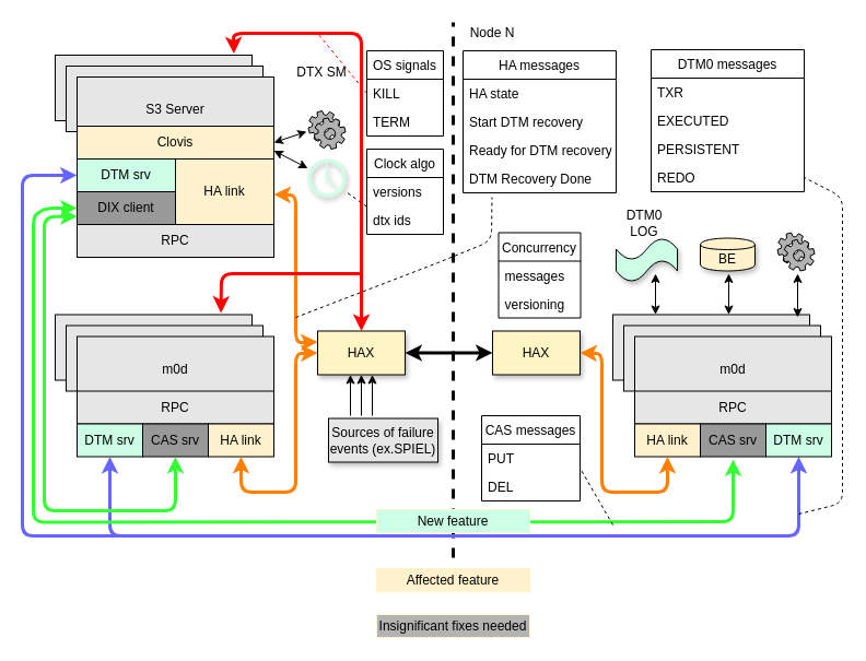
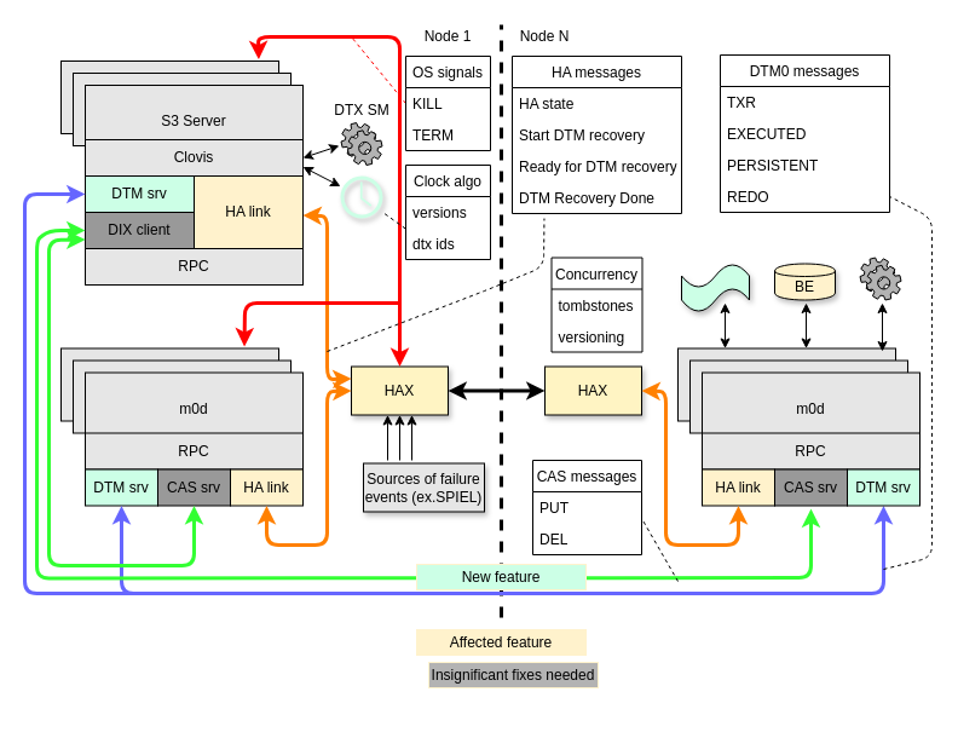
  <mxCell id="0" />
  <mxCell id="1" parent="0" />
  <mxCell id="2" value="" style="endArrow=none;dashed=1;html=1;strokeWidth=3;" edge="1" parent="1"><mxGeometry width="50" height="50" relative="1" as="geometry"><mxPoint x="414" y="510" as="sourcePoint" /><mxPoint x="414" y="20" as="targetPoint" /></mxGeometry></mxCell>
  <mxCell id="3" value="HAX" style="rounded=0;whiteSpace=wrap;html=1;fillColor=#FFF4C3;shadow=1;" vertex="1" parent="1"><mxGeometry x="290" y="302.5" width="80" height="40" as="geometry" /></mxCell>
  <mxCell id="4" value="HAX" style="rounded=0;whiteSpace=wrap;html=1;fillColor=#FFF4C3;shadow=1;" vertex="1" parent="1"><mxGeometry x="450" y="302.5" width="80" height="40" as="geometry" /></mxCell>
  <mxCell id="5" value="S3" style="rounded=0;whiteSpace=wrap;html=1;fillColor=#E6E6E6;" vertex="1" parent="1"><mxGeometry x="50" y="50" width="180" height="60" as="geometry" /></mxCell>
  <mxCell id="6" value="" style="rounded=0;whiteSpace=wrap;html=1;fillColor=#E6E6E6;" vertex="1" parent="1"><mxGeometry x="60" y="60" width="180" height="60" as="geometry" /></mxCell>
  <mxCell id="7" value="" style="endArrow=classic;startArrow=classic;html=1;entryX=0;entryY=0.5;entryDx=0;entryDy=0;exitX=1;exitY=0.5;exitDx=0;exitDy=0;fillColor=#E6E6E6;strokeWidth=3;" edge="1" parent="1" source="3" target="4"><mxGeometry width="50" height="50" relative="1" as="geometry"><mxPoint x="350" y="352.5" as="sourcePoint" /><mxPoint x="400" y="302.5" as="targetPoint" /></mxGeometry></mxCell>
  <mxCell id="8" value="S3 Server" style="rounded=0;whiteSpace=wrap;html=1;fillColor=#E6E6E6;" vertex="1" parent="1"><mxGeometry x="70" y="70" width="180" height="60" as="geometry" /></mxCell>
- <mxCell id="9" value="Clovis" style="rounded=0;whiteSpace=wrap;html=1;fillColor=#FFF2CC;" vertex="1" parent="1"><mxGeometry x="70" y="115" width="180" height="30" as="geometry" /></mxCell>
+ <mxCell id="9" value="Clovis" style="rounded=0;whiteSpace=wrap;html=1;fillColor=#e6e6e6;" vertex="1" parent="1"><mxGeometry x="70" y="115" width="180" height="30" as="geometry" /></mxCell>
  <mxCell id="10" value="RPC" style="rounded=0;whiteSpace=wrap;html=1;fillColor=#E6E6E6;" vertex="1" parent="1"><mxGeometry x="70" y="205" width="180" height="30" as="geometry" /></mxCell>
  <mxCell id="11" value="DTM srv" style="rounded=0;whiteSpace=wrap;html=1;fillColor=#CCFFE6;" vertex="1" parent="1"><mxGeometry x="70" y="145" width="90" height="30" as="geometry" /></mxCell>
  <mxCell id="12" value="DIX client" style="rounded=0;whiteSpace=wrap;html=1;fillColor=#999999;" vertex="1" parent="1"><mxGeometry x="70" y="175" width="90" height="30" as="geometry" /></mxCell>
  <mxCell id="13" value="Sources of failure events (ex.SPIEL)" style="rounded=0;whiteSpace=wrap;html=1;fillColor=#E6E6E6;shadow=1;" vertex="1" parent="1"><mxGeometry x="300" y="382.5" width="100" height="40" as="geometry" /></mxCell>
  <mxCell id="14" value="" style="endArrow=classic;html=1;entryX=0.5;entryY=1;entryDx=0;entryDy=0;fillColor=#E6E6E6;" edge="1" parent="1" target="3"><mxGeometry width="50" height="50" relative="1" as="geometry"><mxPoint x="330" y="380" as="sourcePoint" /><mxPoint x="400" y="212.5" as="targetPoint" /></mxGeometry></mxCell>
  <mxCell id="15" value="" style="endArrow=classic;html=1;entryX=0.5;entryY=1;entryDx=0;entryDy=0;fillColor=#E6E6E6;" edge="1" parent="1"><mxGeometry width="50" height="50" relative="1" as="geometry"><mxPoint x="340" y="380" as="sourcePoint" /><mxPoint x="340" y="342.5" as="targetPoint" /></mxGeometry></mxCell>
  <mxCell id="16" value="" style="endArrow=classic;html=1;entryX=0.5;entryY=1;entryDx=0;entryDy=0;fillColor=#E6E6E6;" edge="1" parent="1"><mxGeometry width="50" height="50" relative="1" as="geometry"><mxPoint x="320" y="380" as="sourcePoint" /><mxPoint x="320" y="342.5" as="targetPoint" /></mxGeometry></mxCell>
  <mxCell id="17" value="S3" style="rounded=0;whiteSpace=wrap;html=1;fillColor=#E6E6E6;" vertex="1" parent="1"><mxGeometry x="50" y="287.5" width="180" height="60" as="geometry" /></mxCell>
  <mxCell id="18" value="" style="rounded=0;whiteSpace=wrap;html=1;fillColor=#E6E6E6;" vertex="1" parent="1"><mxGeometry x="60" y="297.5" width="180" height="60" as="geometry" /></mxCell>
  <mxCell id="19" value="m0d" style="rounded=0;whiteSpace=wrap;html=1;fillColor=#E6E6E6;" vertex="1" parent="1"><mxGeometry x="70" y="307.5" width="180" height="60" as="geometry" /></mxCell>
  <mxCell id="20" value="RPC" style="rounded=0;whiteSpace=wrap;html=1;fillColor=#E6E6E6;" vertex="1" parent="1"><mxGeometry x="70" y="357.5" width="180" height="30" as="geometry" /></mxCell>
  <mxCell id="21" value="S3" style="rounded=0;whiteSpace=wrap;html=1;fillColor=#E6E6E6;" vertex="1" parent="1"><mxGeometry x="560" y="287.5" width="180" height="60" as="geometry" /></mxCell>
  <mxCell id="22" value="" style="rounded=0;whiteSpace=wrap;html=1;fillColor=#E6E6E6;" vertex="1" parent="1"><mxGeometry x="570" y="297.5" width="180" height="60" as="geometry" /></mxCell>
  <mxCell id="23" value="m0d" style="rounded=0;whiteSpace=wrap;html=1;fillColor=#E6E6E6;" vertex="1" parent="1"><mxGeometry x="580" y="307.5" width="180" height="60" as="geometry" /></mxCell>
  <mxCell id="24" value="RPC" style="rounded=0;whiteSpace=wrap;html=1;fillColor=#E6E6E6;" vertex="1" parent="1"><mxGeometry x="580" y="357.5" width="180" height="30" as="geometry" /></mxCell>
  <mxCell id="25" value="HA link" style="rounded=0;whiteSpace=wrap;html=1;fillColor=#FFF2CC;" vertex="1" parent="1"><mxGeometry x="580" y="387.5" width="60" height="30" as="geometry" /></mxCell>
  <mxCell id="26" value="DTM srv" style="rounded=0;whiteSpace=wrap;html=1;fillColor=#CCFFE6;" vertex="1" parent="1"><mxGeometry x="70" y="387.5" width="60" height="30" as="geometry" /></mxCell>
  <mxCell id="27" value="CAS srv" style="rounded=0;whiteSpace=wrap;html=1;fillColor=#999999;" vertex="1" parent="1"><mxGeometry x="130" y="387.5" width="60" height="30" as="geometry" /></mxCell>
  <mxCell id="28" value="HA link" style="rounded=0;whiteSpace=wrap;html=1;fillColor=#FFF2CC;" vertex="1" parent="1"><mxGeometry x="190" y="387.5" width="60" height="30" as="geometry" /></mxCell>
  <mxCell id="29" value="BE" style="shape=cylinder;whiteSpace=wrap;html=1;boundedLbl=1;backgroundOutline=1;shadow=1;fillColor=#FFF2CC;" vertex="1" parent="1"><mxGeometry x="640" y="217.5" width="50" height="30" as="geometry" /></mxCell>
  <mxCell id="30" value="" style="endArrow=classic;startArrow=classic;html=1;exitX=0.5;exitY=1;exitDx=0;exitDy=0;strokeColor=#6666FF;shadow=0;strokeWidth=3;" edge="1" parent="1"><mxGeometry width="50" height="50" relative="1" as="geometry"><mxPoint x="730" y="417.5" as="sourcePoint" /><mxPoint x="100" y="417.5" as="targetPoint" /><Array as="points"><mxPoint x="730" y="490" /><mxPoint x="100" y="490" /></Array></mxGeometry></mxCell>
  <mxCell id="31" value="" style="endArrow=classic;startArrow=classic;html=1;fillColor=#303EFF;exitX=0.5;exitY=1;exitDx=0;exitDy=0;entryX=0;entryY=0.5;entryDx=0;entryDy=0;strokeColor=#FF8000;strokeWidth=3;" edge="1" parent="1" source="28" target="3"><mxGeometry width="50" height="50" relative="1" as="geometry"><mxPoint x="240" y="380" as="sourcePoint" /><mxPoint x="270" y="330" as="targetPoint" /><Array as="points"><mxPoint x="220" y="450" /><mxPoint x="270" y="450" /><mxPoint x="270" y="323" /></Array></mxGeometry></mxCell>
  <mxCell id="32" value="" style="endArrow=classic;startArrow=classic;html=1;fillColor=#303EFF;exitX=1;exitY=0.5;exitDx=0;exitDy=0;strokeColor=#FF8000;strokeWidth=3;" edge="1" parent="1" source="4"><mxGeometry width="50" height="50" relative="1" as="geometry"><mxPoint x="560" y="467.5" as="sourcePoint" /><mxPoint x="610" y="417.5" as="targetPoint" /><Array as="points"><mxPoint x="550" y="323" /><mxPoint x="550" y="450" /><mxPoint x="610" y="450" /></Array></mxGeometry></mxCell>
  <mxCell id="33" value="" style="pointerEvents=1;shadow=1;dashed=0;html=1;strokeColor=none;fillColor=#CCFFE6;labelPosition=center;verticalLabelPosition=bottom;verticalAlign=top;outlineConnect=0;align=center;shape=mxgraph.office.concepts.clock;" vertex="1" parent="1"><mxGeometry x="281" y="145" width="35" height="35" as="geometry" /></mxCell>
  <mxCell id="34" value="" style="endArrow=classic;startArrow=classic;html=1;fillColor=#303EFF;entryX=1;entryY=0.5;entryDx=0;entryDy=0;exitX=0;exitY=0.25;exitDx=0;exitDy=0;strokeColor=#FF8000;strokeWidth=3;" edge="1" parent="1" source="3"><mxGeometry width="50" height="50" relative="1" as="geometry"><mxPoint x="420" y="300" as="sourcePoint" /><mxPoint x="250" y="177.5" as="targetPoint" /><Array as="points"><mxPoint x="270" y="313" /><mxPoint x="270" y="178" /></Array></mxGeometry></mxCell>
  <mxCell id="35" value="HA link" style="rounded=0;whiteSpace=wrap;html=1;fillColor=#FFF2CC;" vertex="1" parent="1"><mxGeometry x="160" y="145" width="90" height="60" as="geometry" /></mxCell>
  <mxCell id="36" value="" style="endArrow=classic;html=1;fillColor=#303EFF;entryX=0;entryY=0.5;entryDx=0;entryDy=0;strokeColor=#6666FF;shadow=0;strokeWidth=3;" edge="1" parent="1" target="11"><mxGeometry width="50" height="50" relative="1" as="geometry"><mxPoint x="115" y="490" as="sourcePoint" /><mxPoint x="450" y="280" as="targetPoint" /><Array as="points"><mxPoint x="20" y="490" /><mxPoint x="20" y="160" /></Array></mxGeometry></mxCell>
  <mxCell id="37" value="" style="endArrow=classic;startArrow=classic;html=1;fillColor=#303EFF;exitX=0;exitY=0.5;exitDx=0;exitDy=0;strokeColor=#33FF33;strokeWidth=3;" edge="1" parent="1" source="12"><mxGeometry width="50" height="50" relative="1" as="geometry"><mxPoint x="30" y="197.5" as="sourcePoint" /><mxPoint x="670" y="420" as="targetPoint" /><Array as="points"><mxPoint x="40" y="190" /><mxPoint x="30" y="198" /><mxPoint x="30" y="477.5" /><mxPoint x="670" y="477" /></Array></mxGeometry></mxCell>
  <mxCell id="38" value="" style="endArrow=classic;startArrow=classic;html=1;fillColor=#303EFF;exitX=0;exitY=0.75;exitDx=0;exitDy=0;strokeColor=#33FF33;strokeWidth=3;" edge="1" parent="1" source="12"><mxGeometry width="50" height="50" relative="1" as="geometry"><mxPoint x="40" y="200" as="sourcePoint" /><mxPoint x="160" y="417.5" as="targetPoint" /><Array as="points"><mxPoint x="40" y="198" /><mxPoint x="40" y="467" /><mxPoint x="160" y="467" /></Array></mxGeometry></mxCell>
  <mxCell id="39" value="" style="endArrow=classic;startArrow=classic;html=1;fillColor=#303EFF;entryX=0.908;entryY=-0.023;entryDx=0;entryDy=0;entryPerimeter=0;strokeColor=#FF0000;strokeWidth=3;" edge="1" parent="1" target="5"><mxGeometry width="50" height="50" relative="1" as="geometry"><mxPoint x="330" y="302.5" as="sourcePoint" /><mxPoint x="160" y="30" as="targetPoint" /><Array as="points"><mxPoint x="330" y="30" /><mxPoint x="213" y="30" /></Array></mxGeometry></mxCell>
  <mxCell id="40" value="" style="endArrow=classic;html=1;fillColor=#303EFF;entryX=0.842;entryY=-0.027;entryDx=0;entryDy=0;entryPerimeter=0;strokeColor=#FF0000;strokeWidth=3;" edge="1" parent="1" target="17"><mxGeometry width="50" height="50" relative="1" as="geometry"><mxPoint x="330" y="250" as="sourcePoint" /><mxPoint x="450" y="220" as="targetPoint" /><Array as="points"><mxPoint x="202" y="250" /></Array></mxGeometry></mxCell>
+ <mxCell id="41" value="Node 1" style="text;html=1;strokeColor=none;fillColor=none;align=center;verticalAlign=middle;whiteSpace=wrap;rounded=0;" vertex="1" parent="1"><mxGeometry x="340" y="20" width="60" height="20" as="geometry" /></mxCell>
  <mxCell id="42" value="Node N" style="text;html=1;strokeColor=none;fillColor=none;align=center;verticalAlign=middle;whiteSpace=wrap;rounded=0;" vertex="1" parent="1"><mxGeometry x="420" y="20" width="60" height="20" as="geometry" /></mxCell>
  <mxCell id="43" value="" style="endArrow=classic;startArrow=classic;html=1;strokeColor=#000000;fillColor=#E6E6E6;" edge="1" parent="1"><mxGeometry width="50" height="50" relative="1" as="geometry"><mxPoint x="666" y="287.5" as="sourcePoint" /><mxPoint x="666" y="250" as="targetPoint" /></mxGeometry></mxCell>
  <mxCell id="44" value="" style="endArrow=none;dashed=1;html=1;strokeColor=#FF0000;fillColor=#E6E6E6;exitX=0;exitY=0.5;exitDx=0;exitDy=0;" edge="1" parent="1" source="51"><mxGeometry width="50" height="50" relative="1" as="geometry"><mxPoint x="515" y="110" as="sourcePoint" /><mxPoint x="290" y="30" as="targetPoint" /></mxGeometry></mxCell>
  <mxCell id="45" value="Affected feature" style="rounded=0;whiteSpace=wrap;html=1;shadow=0;strokeColor=#FFF2CC;fillColor=#FFF2CC;" vertex="1" parent="1"><mxGeometry x="344" y="520" width="140" height="21" as="geometry" /></mxCell>
  <mxCell id="46" value="New feature" style="rounded=0;whiteSpace=wrap;html=1;shadow=0;strokeColor=#FFF2CC;fillColor=#CCFFE6;" vertex="1" parent="1"><mxGeometry x="344" y="466" width="140" height="21" as="geometry" /></mxCell>
  <mxCell id="47" value="Clock algo" style="swimlane;fontStyle=0;childLayout=stackLayout;horizontal=1;startSize=26;fillColor=none;horizontalStack=0;resizeParent=1;resizeParentMax=0;resizeLast=0;collapsible=1;marginBottom=0;shadow=0;" vertex="1" parent="1"><mxGeometry x="335" y="136" width="70" height="78" as="geometry" /></mxCell>
  <mxCell id="48" value="versions" style="text;strokeColor=none;fillColor=none;align=left;verticalAlign=top;spacingLeft=4;spacingRight=4;overflow=hidden;rotatable=0;points=[[0,0.5],[1,0.5]];portConstraint=eastwest;shadow=0;" vertex="1" parent="47"><mxGeometry y="26" width="70" height="26" as="geometry" /></mxCell>
  <mxCell id="49" value="dtx ids" style="text;strokeColor=none;fillColor=none;align=left;verticalAlign=top;spacingLeft=4;spacingRight=4;overflow=hidden;rotatable=0;points=[[0,0.5],[1,0.5]];portConstraint=eastwest;shadow=0;" vertex="1" parent="47"><mxGeometry y="52" width="70" height="26" as="geometry" /></mxCell>
  <mxCell id="50" value="OS signals" style="swimlane;fontStyle=0;childLayout=stackLayout;horizontal=1;startSize=26;fillColor=none;horizontalStack=0;resizeParent=1;resizeParentMax=0;resizeLast=0;collapsible=1;marginBottom=0;shadow=0;" vertex="1" parent="1"><mxGeometry x="335" y="46" width="70" height="78" as="geometry" /></mxCell>
  <mxCell id="51" value="KILL" style="text;strokeColor=none;fillColor=none;align=left;verticalAlign=top;spacingLeft=4;spacingRight=4;overflow=hidden;rotatable=0;points=[[0,0.5],[1,0.5]];portConstraint=eastwest;shadow=0;" vertex="1" parent="50"><mxGeometry y="26" width="70" height="26" as="geometry" /></mxCell>
  <mxCell id="52" value="TERM" style="text;strokeColor=none;fillColor=none;align=left;verticalAlign=top;spacingLeft=4;spacingRight=4;overflow=hidden;rotatable=0;points=[[0,0.5],[1,0.5]];portConstraint=eastwest;shadow=0;" vertex="1" parent="50"><mxGeometry y="52" width="70" height="26" as="geometry" /></mxCell>
- <mxCell id="53" value="Insignificant fixes needed" style="rounded=0;whiteSpace=wrap;html=1;shadow=0;strokeColor=#FFF2CC;fillColor=#B3B3B3;" vertex="1" parent="1"><mxGeometry x="344" y="562" width="140" height="21" as="geometry" /></mxCell>
+ <mxCell id="53" value="Insignificant fixes needed" style="rounded=0;whiteSpace=wrap;html=1;shadow=0;strokeColor=#FFF2CC;fillColor=#B3B3B3;" vertex="1" parent="1"><mxGeometry x="354" y="547" width="140" height="21" as="geometry" /></mxCell>
  <mxCell id="54" value="DTM srv" style="rounded=0;whiteSpace=wrap;html=1;fillColor=#CCFFE6;" vertex="1" parent="1"><mxGeometry x="700" y="387.5" width="60" height="30" as="geometry" /></mxCell>
  <mxCell id="55" value="CAS srv" style="rounded=0;whiteSpace=wrap;html=1;fillColor=#999999;" vertex="1" parent="1"><mxGeometry x="640" y="387.5" width="60" height="30" as="geometry" /></mxCell>
  <mxCell id="56" value="" style="shape=tape;whiteSpace=wrap;html=1;size=0.5;shadow=1;fillColor=#CCFFE6;" vertex="1" parent="1"><mxGeometry x="563" y="217.5" width="56" height="40" as="geometry" /></mxCell>
  <mxCell id="57" value="" style="endArrow=classic;startArrow=classic;html=1;strokeColor=#000000;fillColor=#E6E6E6;" edge="1" parent="1"><mxGeometry width="50" height="50" relative="1" as="geometry"><mxPoint x="599" y="287.5" as="sourcePoint" /><mxPoint x="599" y="250" as="targetPoint" /></mxGeometry></mxCell>
  <mxCell id="58" value="" style="endArrow=classic;startArrow=classic;html=1;shadow=0;strokeColor=#000000;fillColor=#E6E6E6;exitX=1;exitY=0.5;exitDx=0;exitDy=0;" edge="1" parent="1" source="9"><mxGeometry width="50" height="50" relative="1" as="geometry"><mxPoint x="410" y="380" as="sourcePoint" /><mxPoint x="280" y="120" as="targetPoint" /></mxGeometry></mxCell>
  <mxCell id="59" value="" style="endArrow=classic;startArrow=classic;html=1;strokeColor=#000000;fillColor=#E6E6E6;" edge="1" parent="1"><mxGeometry width="50" height="50" relative="1" as="geometry"><mxPoint x="729" y="290" as="sourcePoint" /><mxPoint x="729" y="250" as="targetPoint" /></mxGeometry></mxCell>
  <mxCell id="60" value="" style="endArrow=none;dashed=1;html=1;exitX=-0.004;exitY=0.018;exitDx=0;exitDy=0;exitPerimeter=0;" edge="1" parent="1" source="49" target="33"><mxGeometry width="50" height="50" relative="1" as="geometry"><mxPoint x="428.75" y="520" as="sourcePoint" /><mxPoint x="480" y="110" as="targetPoint" /></mxGeometry></mxCell>
  <mxCell id="61" value="" style="shape=mxgraph.bpmn.service_task;html=1;outlineConnect=0;shadow=0;strokeColor=#000000;fillColor=#B3B3B3;" vertex="1" parent="1"><mxGeometry x="281.5" y="101" width="34" height="35" as="geometry" /></mxCell>
- <mxCell id="62" value="DTX SM" style="text;html=1;strokeColor=none;fillColor=none;align=center;verticalAlign=middle;whiteSpace=wrap;rounded=0;" vertex="1" parent="1"><mxGeometry x="263.5" y="56" width="60" height="20" as="geometry" /></mxCell>
+ <mxCell id="62" value="DTX SM" style="text;html=1;strokeColor=none;fillColor=none;align=center;verticalAlign=middle;whiteSpace=wrap;rounded=0;" vertex="1" parent="1"><mxGeometry x="268.5" y="81" width="60" height="20" as="geometry" /></mxCell>
  <mxCell id="63" value="" style="endArrow=classic;startArrow=classic;html=1;shadow=0;strokeColor=#000000;fillColor=#E6E6E6;exitX=1;exitY=0.75;exitDx=0;exitDy=0;" edge="1" parent="1" source="9" target="33"><mxGeometry width="50" height="50" relative="1" as="geometry"><mxPoint x="260" y="140" as="sourcePoint" /><mxPoint x="290" y="130" as="targetPoint" /></mxGeometry></mxCell>
  <mxCell id="64" value="" style="shape=mxgraph.bpmn.service_task;html=1;outlineConnect=0;shadow=0;strokeColor=#000000;fillColor=#B3B3B3;" vertex="1" parent="1"><mxGeometry x="710.5" y="212.5" width="34" height="35" as="geometry" /></mxCell>
- <mxCell id="65" value="DTM0 LOG" style="text;html=1;strokeColor=none;fillColor=none;align=center;verticalAlign=middle;whiteSpace=wrap;rounded=0;" vertex="1" parent="1"><mxGeometry x="559" y="194" width="60" height="20" as="geometry" /></mxCell>
  <mxCell id="66" value="CAS messages" style="swimlane;fontStyle=0;childLayout=stackLayout;horizontal=1;startSize=26;fillColor=none;horizontalStack=0;resizeParent=1;resizeParentMax=0;resizeLast=0;collapsible=1;marginBottom=0;shadow=0;" vertex="1" parent="1"><mxGeometry x="440" y="380" width="90" height="78" as="geometry"><mxRectangle x="380" y="510" width="120" height="26" as="alternateBounds" /></mxGeometry></mxCell>
  <mxCell id="67" value="PUT" style="text;strokeColor=none;fillColor=none;align=left;verticalAlign=top;spacingLeft=4;spacingRight=4;overflow=hidden;rotatable=0;points=[[0,0.5],[1,0.5]];portConstraint=eastwest;shadow=0;" vertex="1" parent="66"><mxGeometry y="26" width="90" height="26" as="geometry" /></mxCell>
  <mxCell id="68" value="DEL" style="text;strokeColor=none;fillColor=none;align=left;verticalAlign=top;spacingLeft=4;spacingRight=4;overflow=hidden;rotatable=0;points=[[0,0.5],[1,0.5]];portConstraint=eastwest;shadow=0;" vertex="1" parent="66"><mxGeometry y="52" width="90" height="26" as="geometry" /></mxCell>
  <mxCell id="69" value="HA messages" style="swimlane;fontStyle=0;childLayout=stackLayout;horizontal=1;startSize=26;fillColor=none;horizontalStack=0;resizeParent=1;resizeParentMax=0;resizeLast=0;collapsible=1;marginBottom=0;shadow=0;" vertex="1" parent="1"><mxGeometry x="423" y="46" width="140" height="130" as="geometry" /></mxCell>
  <mxCell id="70" value="HA state" style="text;strokeColor=none;fillColor=none;align=left;verticalAlign=top;spacingLeft=4;spacingRight=4;overflow=hidden;rotatable=0;points=[[0,0.5],[1,0.5]];portConstraint=eastwest;shadow=0;" vertex="1" parent="69"><mxGeometry y="26" width="140" height="26" as="geometry" /></mxCell>
  <mxCell id="71" value="Start DTM recovery" style="text;strokeColor=none;fillColor=none;align=left;verticalAlign=top;spacingLeft=4;spacingRight=4;overflow=hidden;rotatable=0;points=[[0,0.5],[1,0.5]];portConstraint=eastwest;shadow=0;" vertex="1" parent="69"><mxGeometry y="52" width="140" height="26" as="geometry" /></mxCell>
  <mxCell id="72" value="Ready for DTM recovery" style="text;strokeColor=none;fillColor=none;align=left;verticalAlign=top;spacingLeft=4;spacingRight=4;overflow=hidden;rotatable=0;points=[[0,0.5],[1,0.5]];portConstraint=eastwest;shadow=0;" vertex="1" parent="69"><mxGeometry y="78" width="140" height="26" as="geometry" /></mxCell>
  <mxCell id="73" value="DTM Recovery Done" style="text;strokeColor=none;fillColor=none;align=left;verticalAlign=top;spacingLeft=4;spacingRight=4;overflow=hidden;rotatable=0;points=[[0,0.5],[1,0.5]];portConstraint=eastwest;shadow=0;" vertex="1" parent="69"><mxGeometry y="104" width="140" height="26" as="geometry" /></mxCell>
  <mxCell id="74" value="" style="endArrow=none;dashed=1;html=1;entryX=0.189;entryY=1.156;entryDx=0;entryDy=0;entryPerimeter=0;" edge="1" parent="1" target="73"><mxGeometry width="50" height="50" relative="1" as="geometry"><mxPoint x="270" y="290" as="sourcePoint" /><mxPoint x="428.75" y="30" as="targetPoint" /><Array as="points"><mxPoint x="400" y="240" /><mxPoint x="449" y="220" /></Array></mxGeometry></mxCell>
  <mxCell id="75" value="Concurrency" style="swimlane;fontStyle=0;childLayout=stackLayout;horizontal=1;startSize=26;fillColor=none;horizontalStack=0;resizeParent=1;resizeParentMax=0;resizeLast=0;collapsible=1;marginBottom=0;shadow=0;" vertex="1" parent="1"><mxGeometry x="455.5" y="212.5" width="75" height="78" as="geometry" /></mxCell>
- <mxCell id="76" value="messages" style="text;strokeColor=none;fillColor=none;align=left;verticalAlign=top;spacingLeft=4;spacingRight=4;overflow=hidden;rotatable=0;points=[[0,0.5],[1,0.5]];portConstraint=eastwest;shadow=0;" vertex="1" parent="75"><mxGeometry y="26" width="75" height="26" as="geometry" /></mxCell>
+ <mxCell id="76" value="tombstones" style="text;strokeColor=none;fillColor=none;align=left;verticalAlign=top;spacingLeft=4;spacingRight=4;overflow=hidden;rotatable=0;points=[[0,0.5],[1,0.5]];portConstraint=eastwest;shadow=0;" vertex="1" parent="75"><mxGeometry y="26" width="75" height="26" as="geometry" /></mxCell>
  <mxCell id="77" value="versioning" style="text;strokeColor=none;fillColor=none;align=left;verticalAlign=top;spacingLeft=4;spacingRight=4;overflow=hidden;rotatable=0;points=[[0,0.5],[1,0.5]];portConstraint=eastwest;shadow=0;" vertex="1" parent="75"><mxGeometry y="52" width="75" height="26" as="geometry" /></mxCell>
  <mxCell id="78" value="DTM0 messages" style="swimlane;fontStyle=0;childLayout=stackLayout;horizontal=1;startSize=26;fillColor=none;horizontalStack=0;resizeParent=1;resizeParentMax=0;resizeLast=0;collapsible=1;marginBottom=0;shadow=0;" vertex="1" parent="1"><mxGeometry x="595" y="45" width="140" height="130" as="geometry"><mxRectangle x="60" y="510" width="120" height="26" as="alternateBounds" /></mxGeometry></mxCell>
  <mxCell id="79" value="TXR" style="text;strokeColor=none;fillColor=none;align=left;verticalAlign=top;spacingLeft=4;spacingRight=4;overflow=hidden;rotatable=0;points=[[0,0.5],[1,0.5]];portConstraint=eastwest;shadow=0;" vertex="1" parent="78"><mxGeometry y="26" width="140" height="26" as="geometry" /></mxCell>
  <mxCell id="80" value="EXECUTED" style="text;strokeColor=none;fillColor=none;align=left;verticalAlign=top;spacingLeft=4;spacingRight=4;overflow=hidden;rotatable=0;points=[[0,0.5],[1,0.5]];portConstraint=eastwest;shadow=0;" vertex="1" parent="78"><mxGeometry y="52" width="140" height="26" as="geometry" /></mxCell>
  <mxCell id="81" value="PERSISTENT" style="text;strokeColor=none;fillColor=none;align=left;verticalAlign=top;spacingLeft=4;spacingRight=4;overflow=hidden;rotatable=0;points=[[0,0.5],[1,0.5]];portConstraint=eastwest;shadow=0;" vertex="1" parent="78"><mxGeometry y="78" width="140" height="26" as="geometry" /></mxCell>
  <mxCell id="82" value="REDO" style="text;strokeColor=none;fillColor=none;align=left;verticalAlign=top;spacingLeft=4;spacingRight=4;overflow=hidden;rotatable=0;points=[[0,0.5],[1,0.5]];portConstraint=eastwest;shadow=0;" vertex="1" parent="78"><mxGeometry y="104" width="140" height="26" as="geometry" /></mxCell>
  <mxCell id="83" value="" style="endArrow=none;dashed=1;html=1;shadow=0;strokeColor=#000000;strokeWidth=1;fillColor=#E6E6E6;entryX=1;entryY=0.5;entryDx=0;entryDy=0;" edge="1" parent="1" target="82"><mxGeometry width="50" height="50" relative="1" as="geometry"><mxPoint x="730" y="470" as="sourcePoint" /><mxPoint x="410" y="270" as="targetPoint" /><Array as="points"><mxPoint x="770" y="460" /><mxPoint x="770" y="180" /></Array></mxGeometry></mxCell>
  <mxCell id="84" value="" style="endArrow=none;dashed=1;html=1;shadow=0;strokeColor=#000000;strokeWidth=1;fillColor=#E6E6E6;entryX=1.01;entryY=0.905;entryDx=0;entryDy=0;entryPerimeter=0;" edge="1" parent="1" target="67"><mxGeometry width="50" height="50" relative="1" as="geometry"><mxPoint x="560" y="480" as="sourcePoint" /><mxPoint x="550" y="360" as="targetPoint" /></mxGeometry></mxCell>
